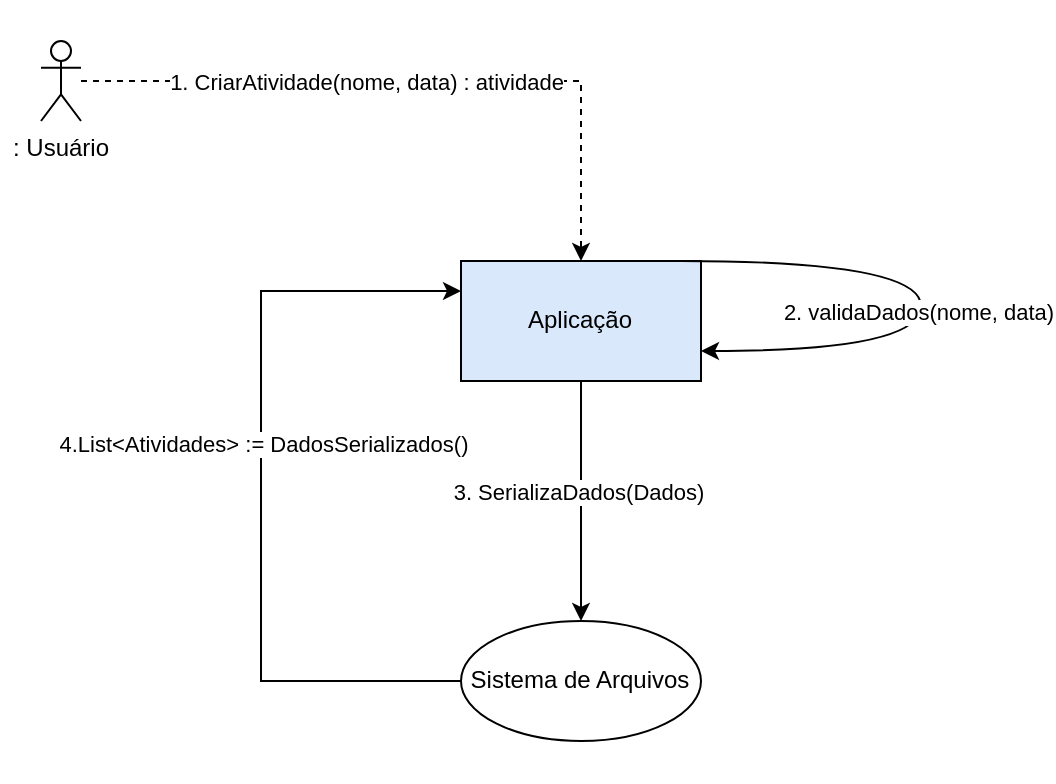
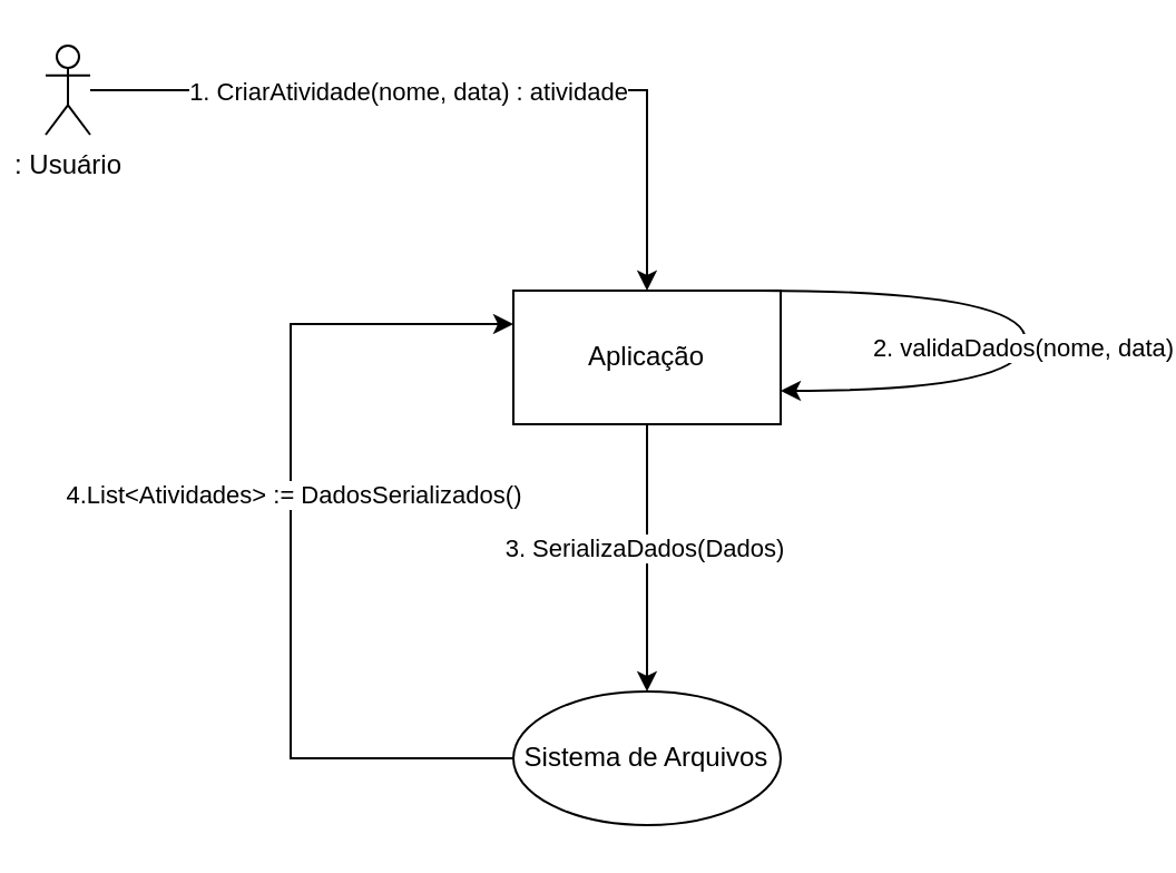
  <mxCell id="0" />
  <mxCell id="1" parent="0" />
- <mxCell id="2" style="edgeStyle=orthogonalEdgeStyle;rounded=0;orthogonalLoop=1;jettySize=auto;html=1;dashed=1;" edge="1" parent="1" source="4" target="7"><mxGeometry relative="1" as="geometry" /></mxCell>
+ <mxCell id="2" style="edgeStyle=orthogonalEdgeStyle;rounded=0;orthogonalLoop=1;jettySize=auto;html=1;" edge="1" parent="1" source="4" target="7"><mxGeometry relative="1" as="geometry" /></mxCell>
  <mxCell id="3" value="1. CriarAtividade(nome, data) : atividade" style="edgeLabel;html=1;align=center;verticalAlign=middle;resizable=0;points=[];" vertex="1" connectable="0" parent="2"><mxGeometry x="-0.162" relative="1" as="geometry"><mxPoint as="offset" /></mxGeometry></mxCell>
  <mxCell id="4" value="&lt;div&gt;: Usuário&lt;/div&gt;" style="shape=umlActor;verticalLabelPosition=bottom;verticalAlign=top;html=1;outlineConnect=0;" vertex="1" parent="1"><mxGeometry x="20" y="20" width="20" height="40" as="geometry" /></mxCell>
  <mxCell id="5" style="edgeStyle=orthogonalEdgeStyle;rounded=0;orthogonalLoop=1;jettySize=auto;html=1;" edge="1" parent="1" source="7" target="10"><mxGeometry relative="1" as="geometry" /></mxCell>
  <mxCell id="6" value="3. SerializaDados(Dados)" style="edgeLabel;html=1;align=center;verticalAlign=middle;resizable=0;points=[];" vertex="1" connectable="0" parent="5"><mxGeometry x="-0.078" y="-2" relative="1" as="geometry"><mxPoint as="offset" /></mxGeometry></mxCell>
- <mxCell id="7" value="Aplicação" style="rounded=0;whiteSpace=wrap;html=1;fillColor=#dae8fc;" vertex="1" parent="1"><mxGeometry x="230" y="130" width="120" height="60" as="geometry" /></mxCell>
+ <mxCell id="7" value="Aplicação" style="rounded=0;whiteSpace=wrap;html=1;" vertex="1" parent="1"><mxGeometry x="230" y="130" width="120" height="60" as="geometry" /></mxCell>
  <mxCell id="8" style="edgeStyle=elbowEdgeStyle;rounded=0;orthogonalLoop=1;jettySize=auto;html=1;elbow=vertical;entryX=0;entryY=0.25;entryDx=0;entryDy=0;" edge="1" parent="1" source="10" target="7"><mxGeometry relative="1" as="geometry"><mxPoint x="30" y="190" as="targetPoint" /><Array as="points"><mxPoint x="130" y="340" /></Array></mxGeometry></mxCell>
  <mxCell id="9" value="4.List&amp;lt;Atividades&amp;gt; := DadosSerializados()&amp;nbsp;" style="edgeLabel;html=1;align=center;verticalAlign=middle;resizable=0;points=[];" vertex="1" connectable="0" parent="8"><mxGeometry x="0.107" y="-2" relative="1" as="geometry"><mxPoint as="offset" /></mxGeometry></mxCell>
  <mxCell id="10" value="Sistema de Arquivos" style="ellipse;whiteSpace=wrap;html=1;" vertex="1" parent="1"><mxGeometry x="230" y="310" width="120" height="60" as="geometry" /></mxCell>
  <mxCell id="11" value="" style="endArrow=classic;html=1;rounded=0;edgeStyle=orthogonalEdgeStyle;curved=1;entryX=1;entryY=0.75;entryDx=0;entryDy=0;" edge="1" parent="1" target="7"><mxGeometry width="50" height="50" relative="1" as="geometry"><mxPoint x="340" y="130" as="sourcePoint" /><mxPoint x="450" y="130" as="targetPoint" /><Array as="points"><mxPoint x="460" y="130" /><mxPoint x="460" y="175" /></Array></mxGeometry></mxCell>
  <mxCell id="12" value="2. validaDados(nome, data)" style="edgeLabel;html=1;align=center;verticalAlign=middle;resizable=0;points=[];" vertex="1" connectable="0" parent="11"><mxGeometry x="0.058" y="-2" relative="1" as="geometry"><mxPoint as="offset" /></mxGeometry></mxCell>
